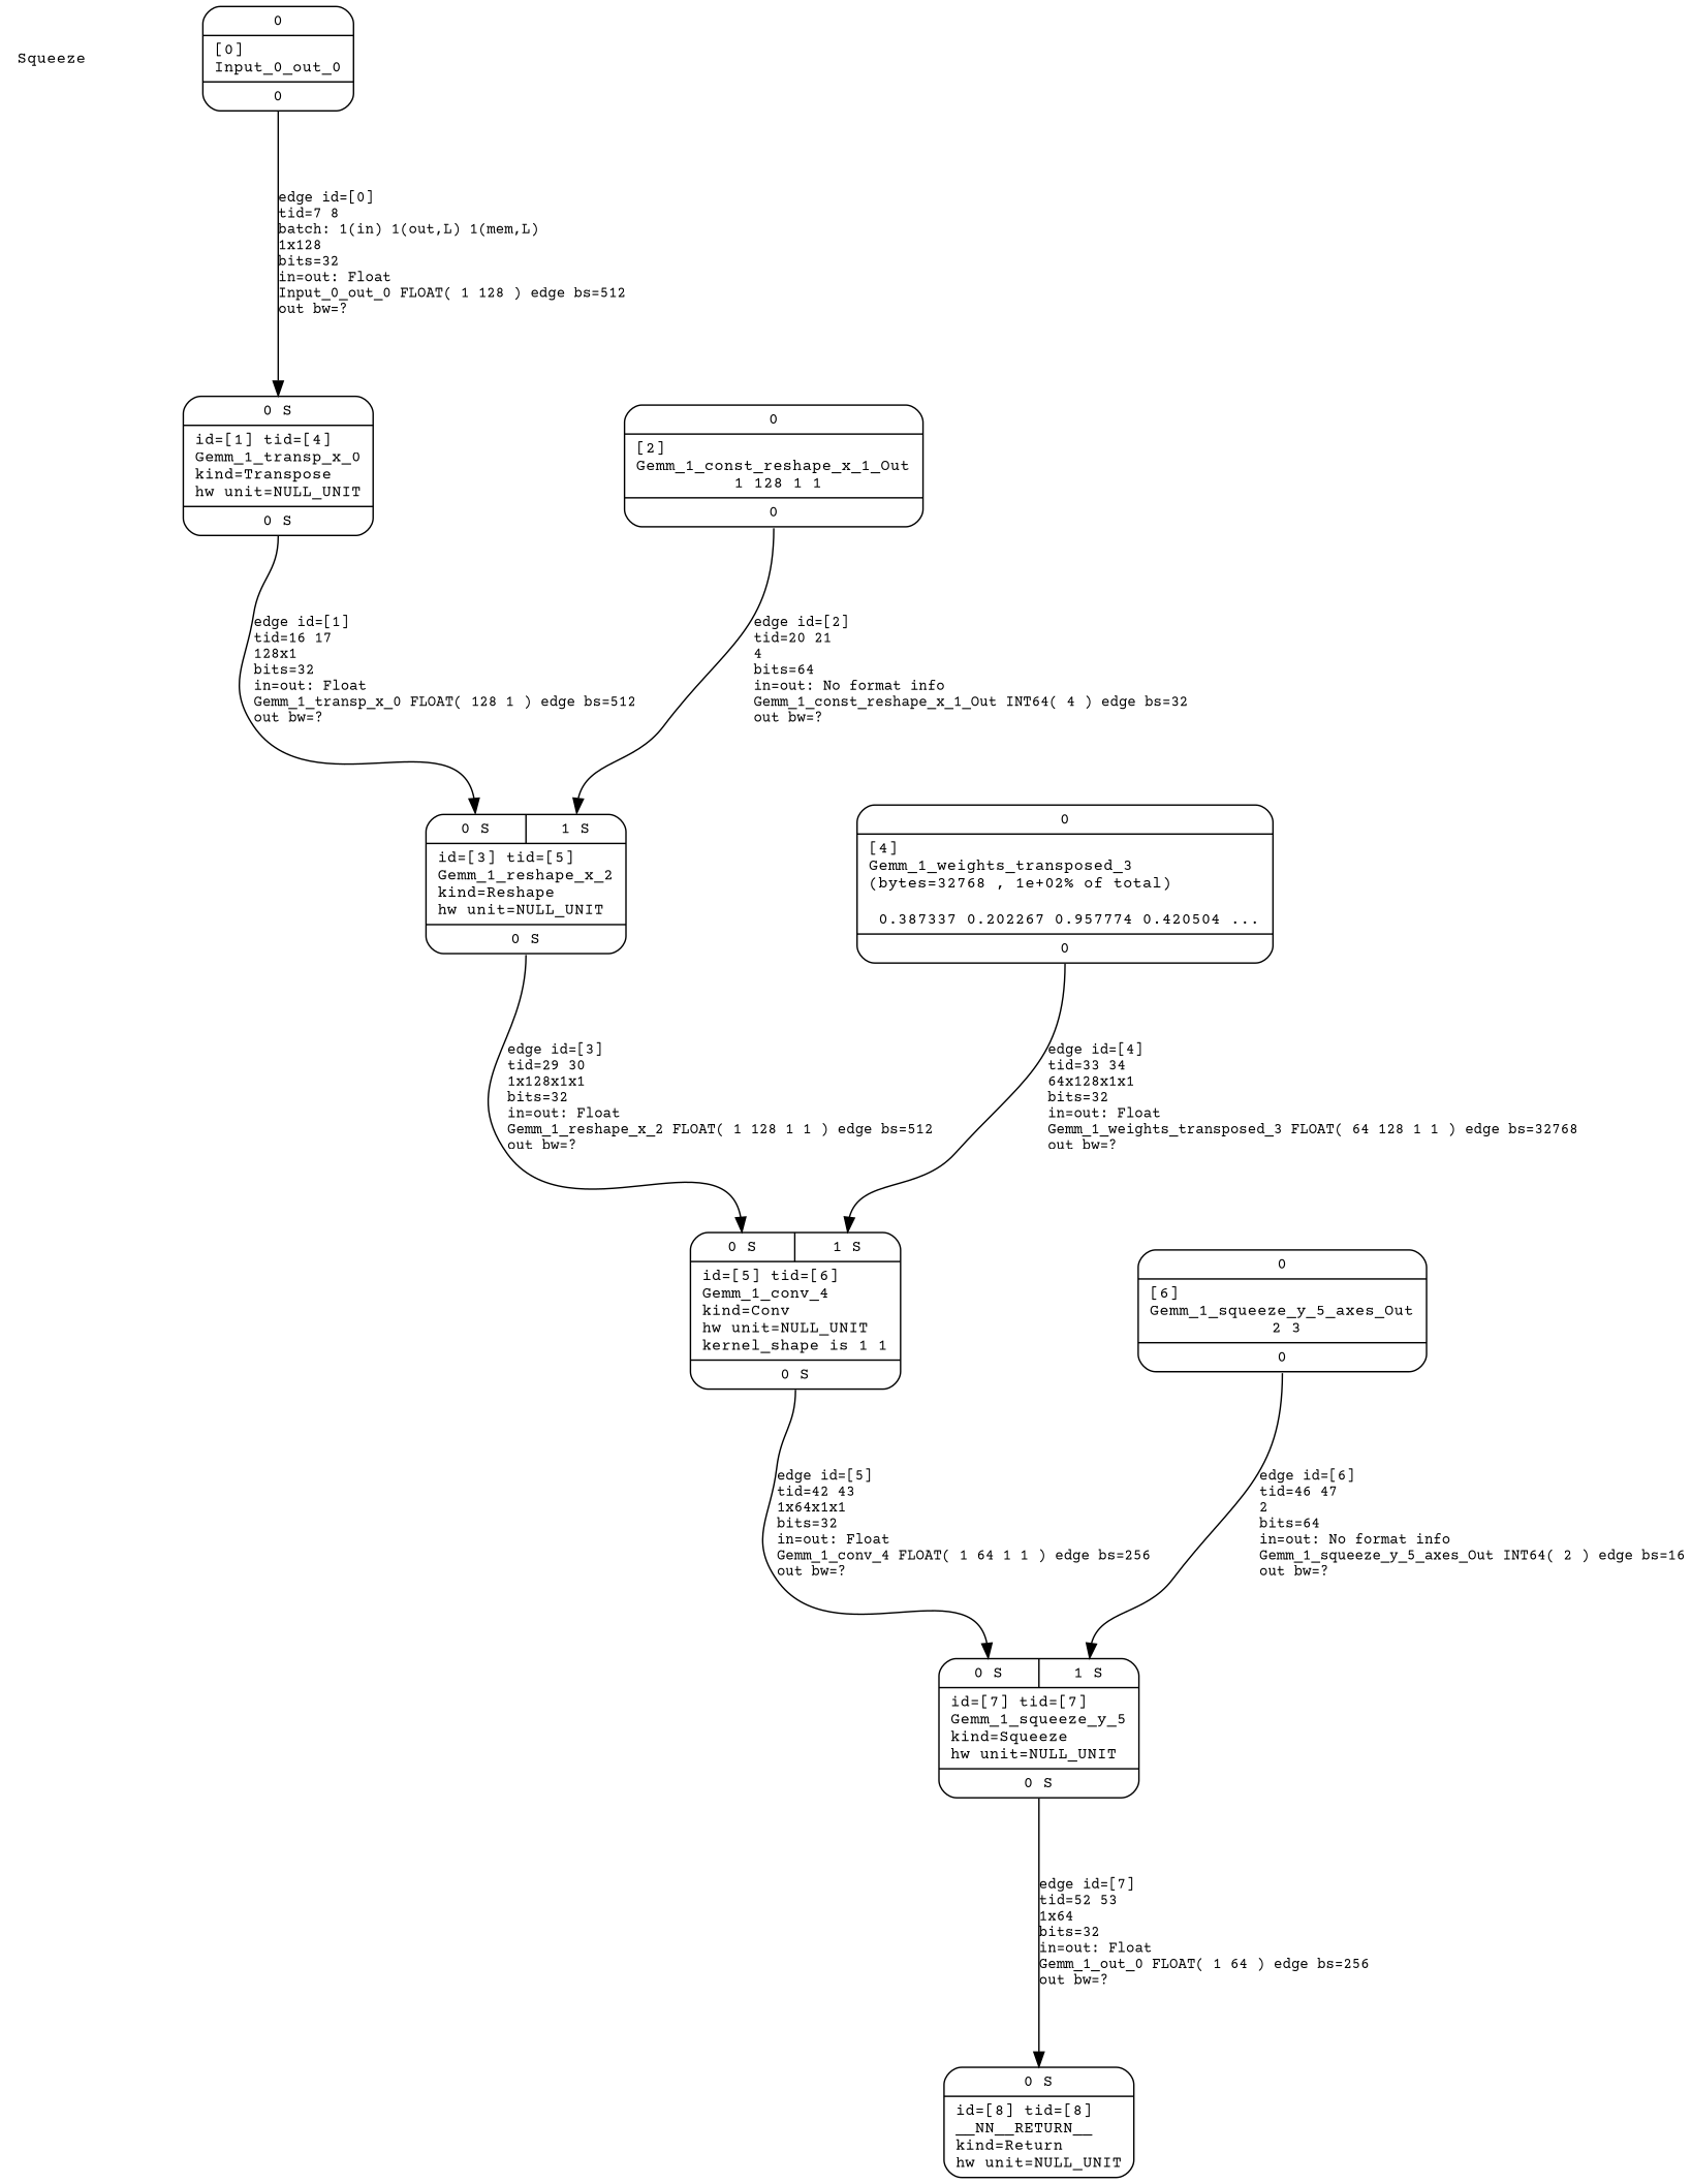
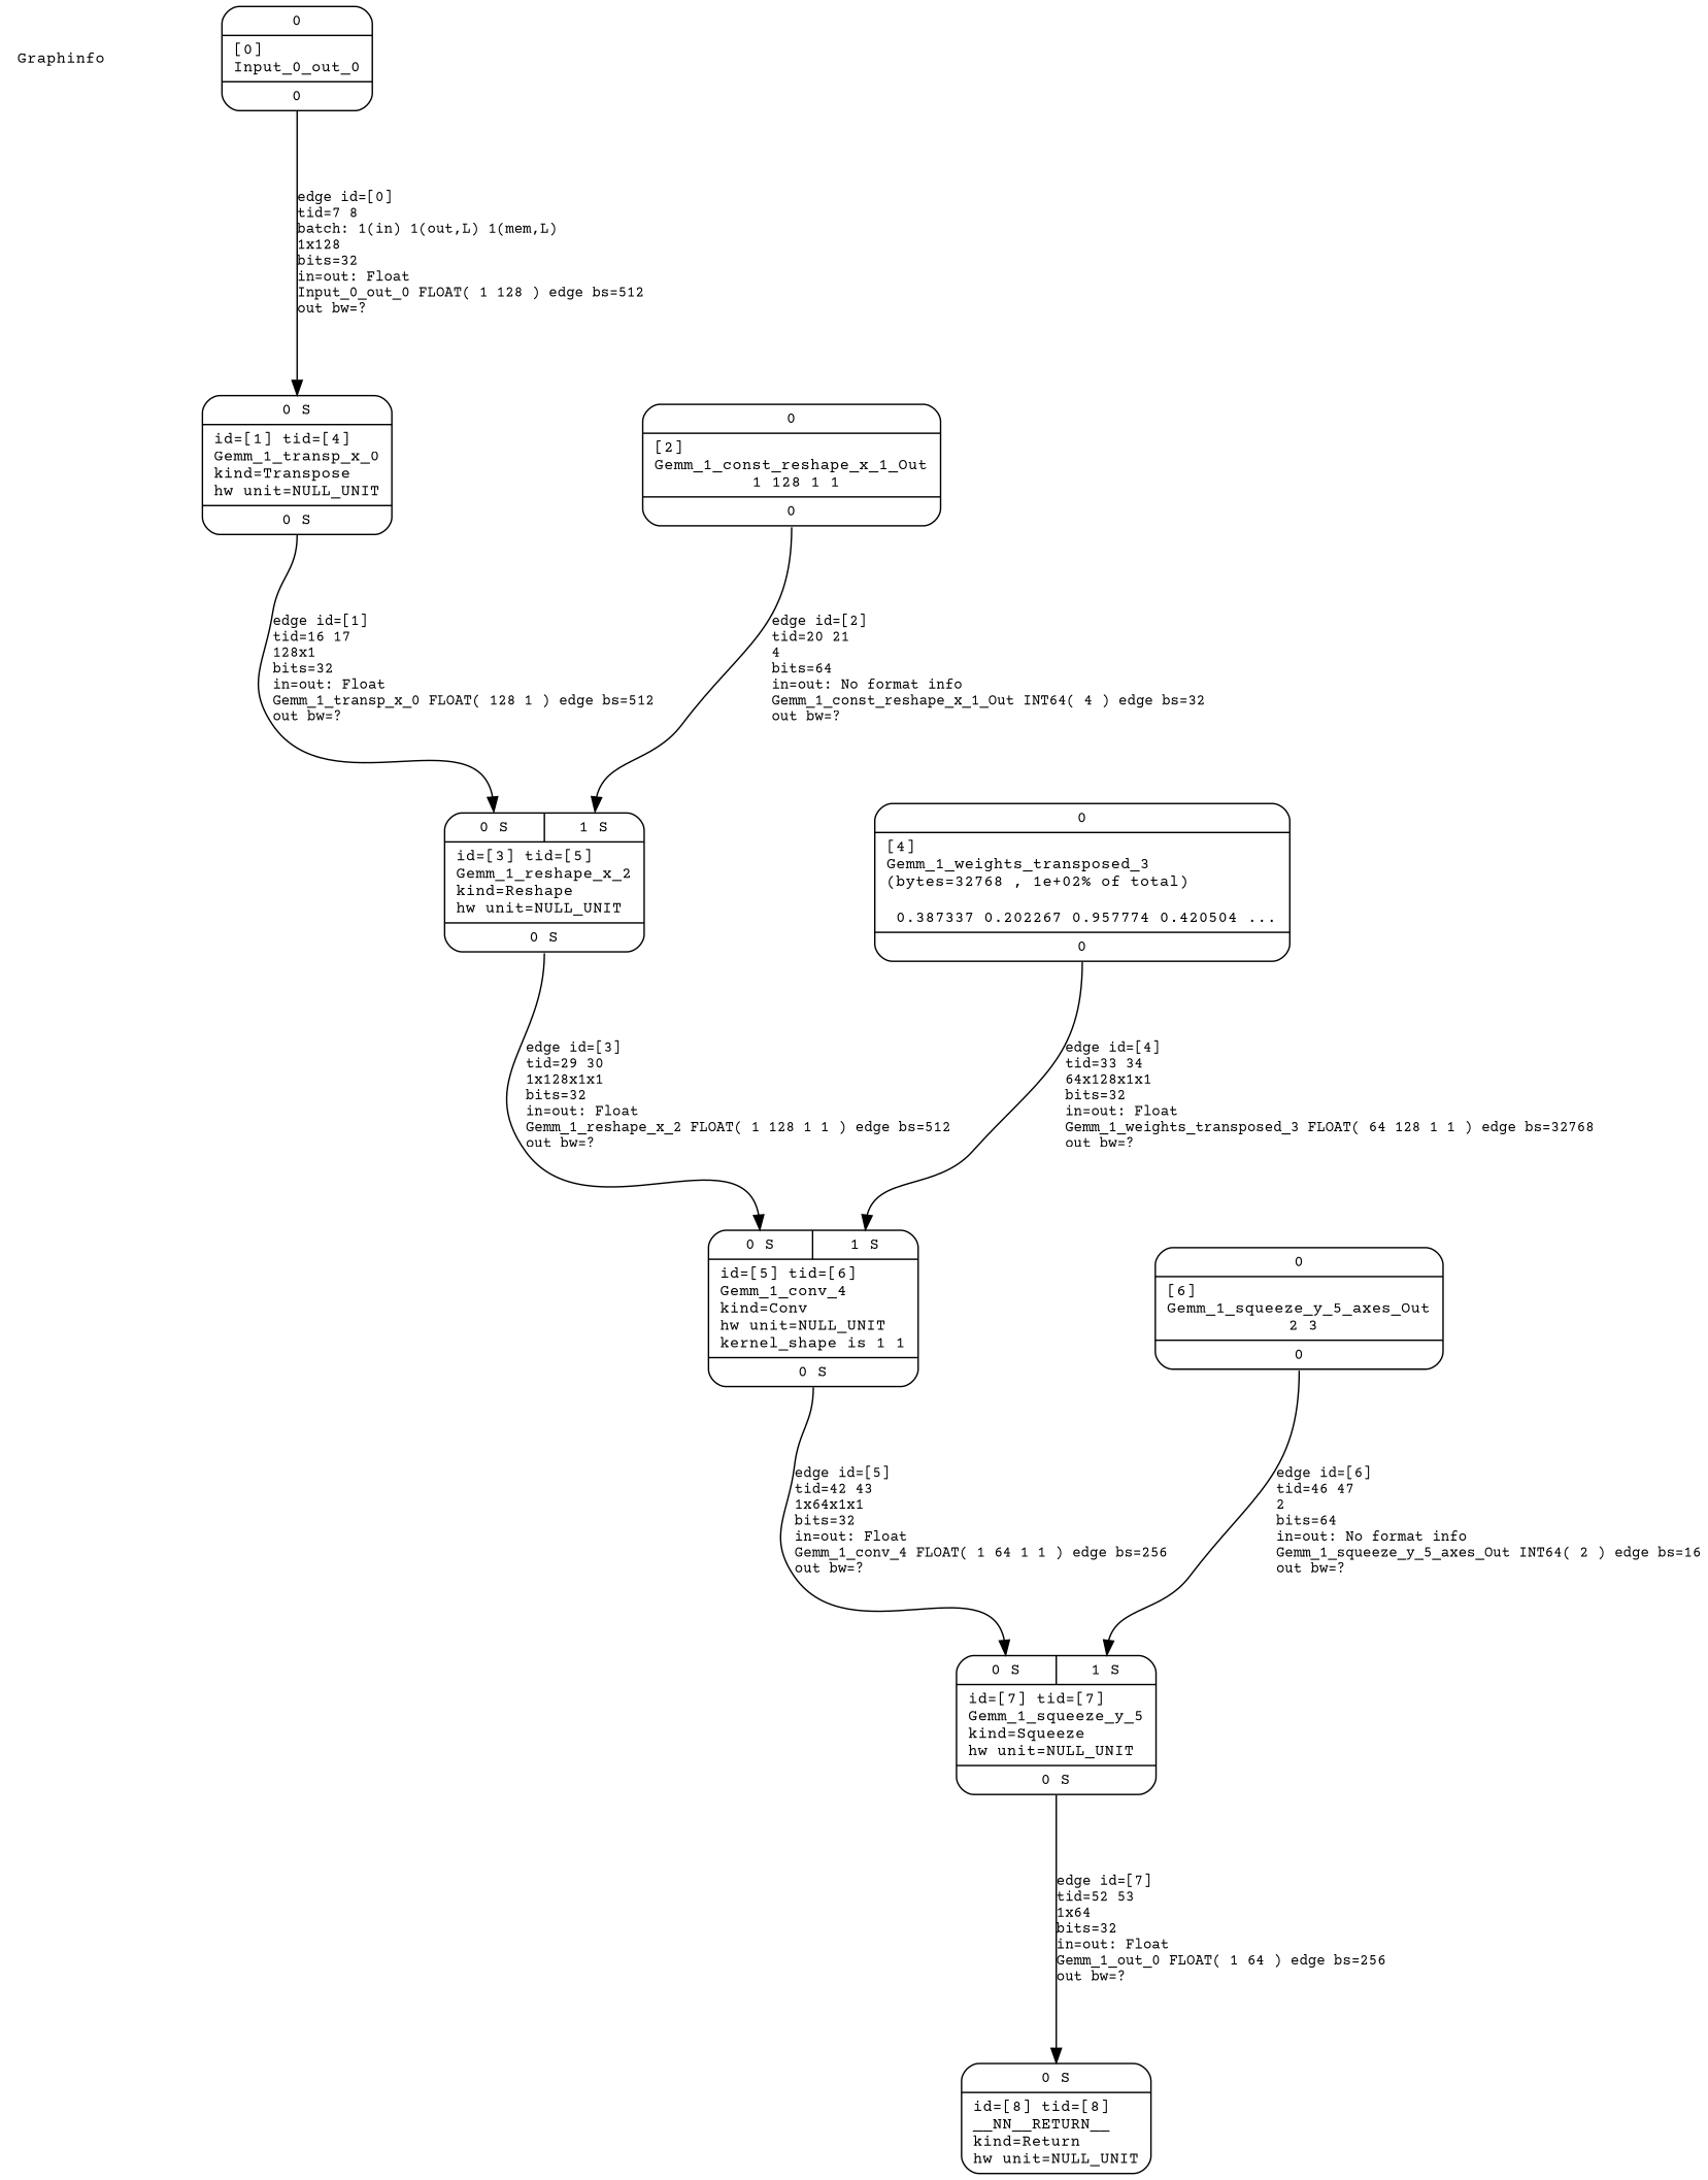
  digraph {
    compound=true
    fontsize=11
    nodesep=1
    rankdir=BU
    ranksep=1.5
    splines=spline
    fontname="Courier Prime"
    node [color=black fontname="Courier Prime" fontsize=11 shape=record style=rounded]
    edge [fontsize=10 headport="i0:n" tailport="o0:s" fontname="Courier Prime"]
-   Graphinfo [shape=plaintext label=Squeeze]
+   Graphinfo [shape=plaintext]
    n2 [label="{ { <i0> 0} |  [2]\lGemm_1_const_reshape_x_1_Out\l 1 128 1 1 | { <o0> 0} }"]
    n3 [label="{ { < i0>  0 S  | < i1>  1 S } | id=[3] tid=[5]\lGemm_1_reshape_x_2\lkind=Reshape\lhw unit=NULL_UNIT\l | { < o0>  0 S } }"]
    n4 [label="{ { <i0> 0} |  [4]\lGemm_1_weights_transposed_3\l(bytes=32768 , 1e+02% of total)\l\l 0.387337 0.202267 0.957774 0.420504 ... | { <o0> 0} }"]
    n5 [label="{ { < i0>  0 S  | < i1>  1 S } | id=[5] tid=[6]\lGemm_1_conv_4\lkind=Conv\lhw unit=NULL_UNIT\lkernel_shape is 1 1\l | { < o0>  0 S } }"]
    n6 [label="{ { <i0> 0} |  [0]\lInput_0_out_0 | { <o0> 0} }"]
    n7 [label="{ { < i0>  0 S } | id=[1] tid=[4]\lGemm_1_transp_x_0\lkind=Transpose\lhw unit=NULL_UNIT\l | { < o0>  0 S } }"]
    n8 [label="{ { <i0> 0} |  [6]\lGemm_1_squeeze_y_5_axes_Out\l 2 3 | { <o0> 0} }"]
    n9 [label="{ { < i0>  0 S  | < i1>  1 S } | id=[7] tid=[7]\lGemm_1_squeeze_y_5\lkind=Squeeze\lhw unit=NULL_UNIT\l | { < o0>  0 S } }"]
    n10 [label="{ { < i0>  0 S } | id=[8] tid=[8]\l__NN__RETURN__\lkind=Return\lhw unit=NULL_UNIT\l}"]
    n2 -> n3 [headport="i1:n" label="edge id=[2]\ltid=20 21\l4\lbits=64\lin=out: No format info\lGemm_1_const_reshape_x_1_Out INT64( 4 ) edge bs=32\lout bw=?\l"]
    n3 -> n5 [label="edge id=[3]\ltid=29 30\l1x128x1x1\lbits=32\lin=out: Float\lGemm_1_reshape_x_2 FLOAT( 1 128 1 1 ) edge bs=512\lout bw=?\l"]
    n4 -> n5 [headport="i1:n" label="edge id=[4]\ltid=33 34\l64x128x1x1\lbits=32\lin=out: Float\lGemm_1_weights_transposed_3 FLOAT( 64 128 1 1 ) edge bs=32768\lout bw=?\l"]
    n5 -> n9 [label="edge id=[5]\ltid=42 43\l1x64x1x1\lbits=32\lin=out: Float\lGemm_1_conv_4 FLOAT( 1 64 1 1 ) edge bs=256\lout bw=?\l"]
    n6 -> n7 [label="edge id=[0]\ltid=7 8\lbatch: 1(in) 1(out,L) 1(mem,L) \l1x128\lbits=32\lin=out: Float\lInput_0_out_0 FLOAT( 1 128 ) edge bs=512\lout bw=?\l"]
    n7 -> n3 [label="edge id=[1]\ltid=16 17\l128x1\lbits=32\lin=out: Float\lGemm_1_transp_x_0 FLOAT( 128 1 ) edge bs=512\lout bw=?\l"]
    n8 -> n9 [headport="i1:n" label="edge id=[6]\ltid=46 47\l2\lbits=64\lin=out: No format info\lGemm_1_squeeze_y_5_axes_Out INT64( 2 ) edge bs=16\lout bw=?\l"]
    n9 -> n10 [label="edge id=[7]\ltid=52 53\l1x64\lbits=32\lin=out: Float\lGemm_1_out_0 FLOAT( 1 64 ) edge bs=256\lout bw=?\l"]
  }
